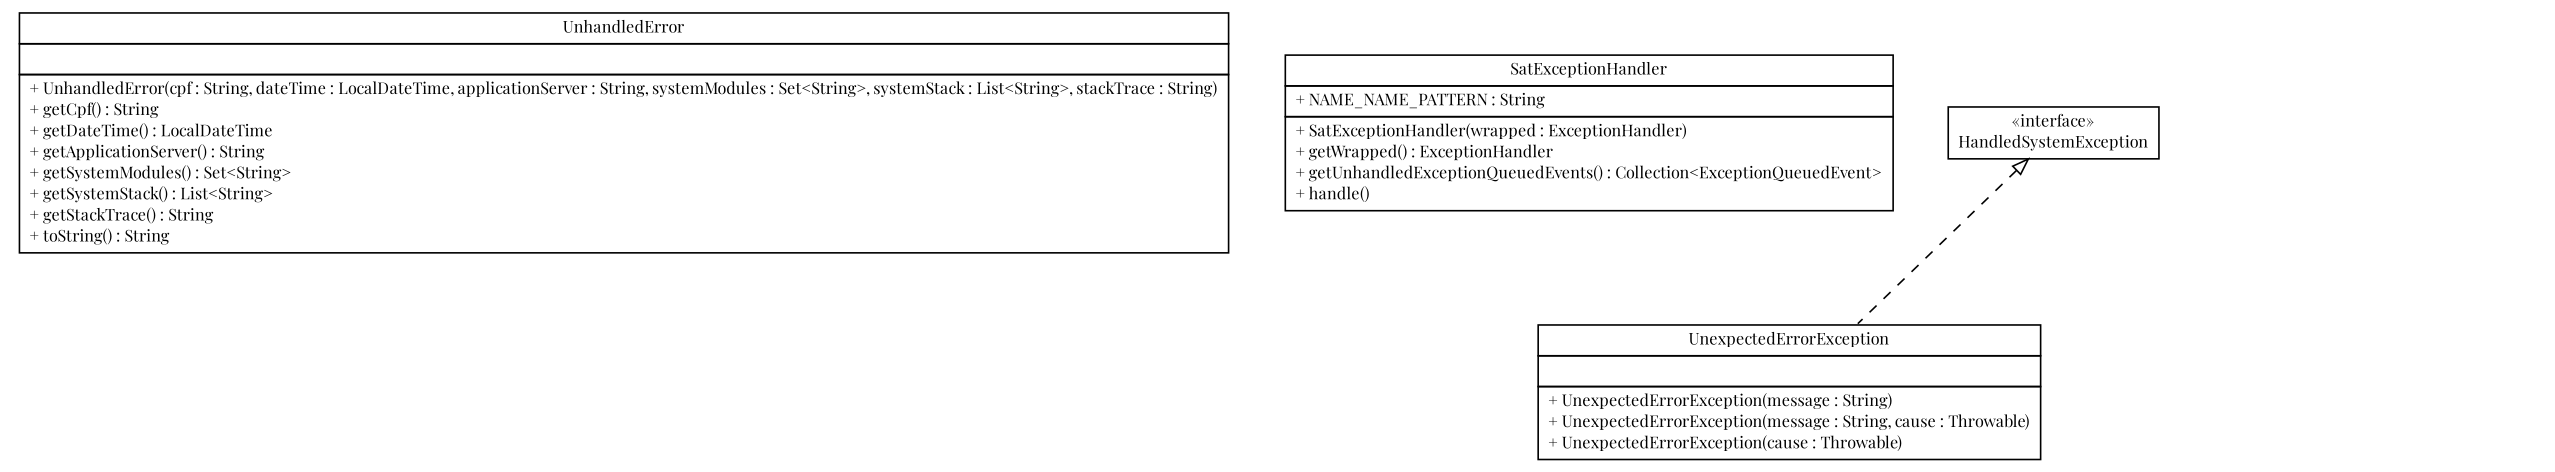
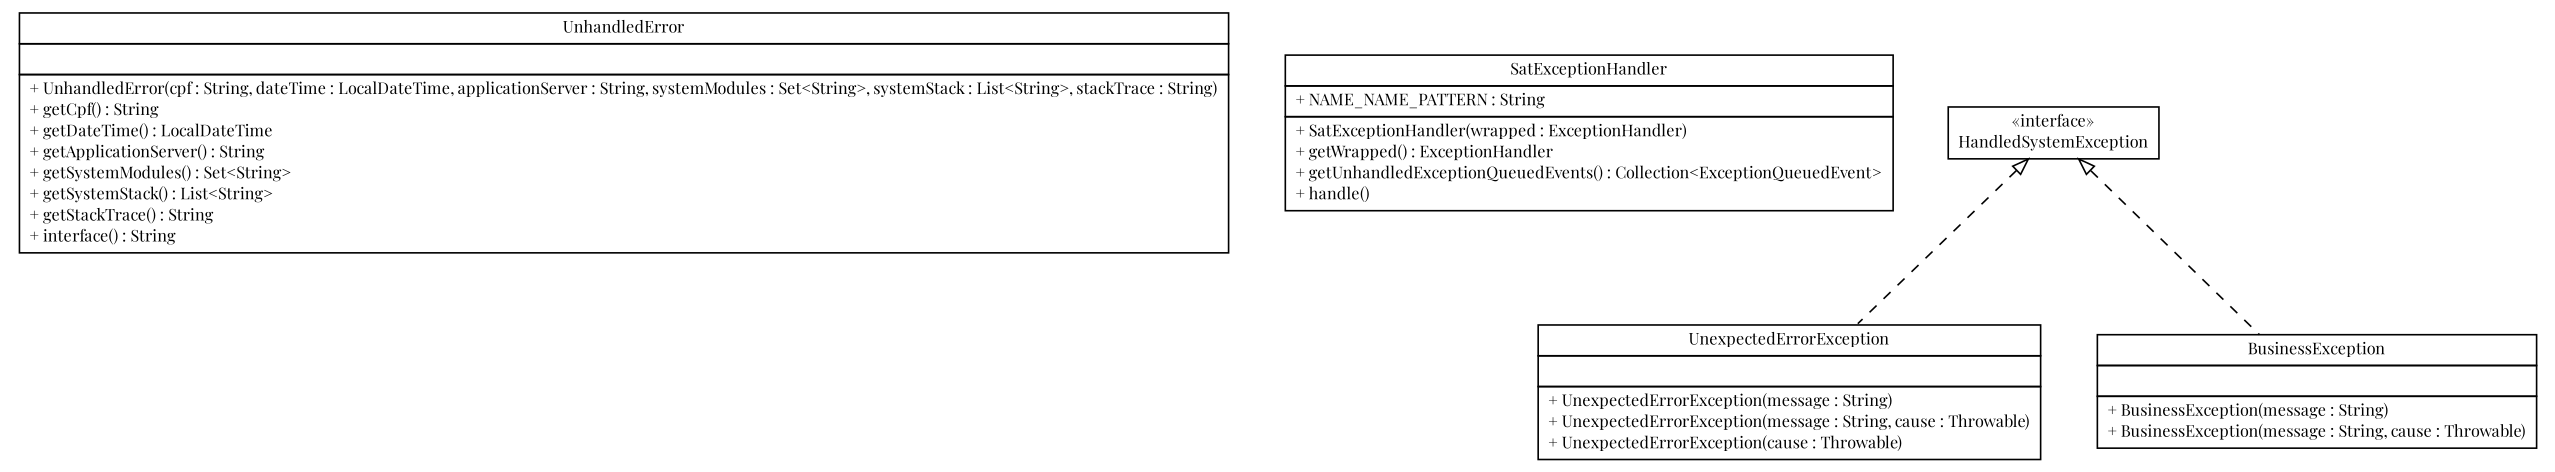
  digraph {
    fontname="Playfair Display"
    nodesep=0.25
    ranksep=0.5
    node [fontcolor=black fontname="Playfair Display" fontsize=10.0 shape=plaintext]
    edge [arrowtail=empty dir=back fontname="Playfair Display" fontsize=10 headport=p labelfontname=arial labelfontsize=10 style=dashed tailport=p]
-   n1 [label=<<table title="br.gov.to.sefaz.exception.UnhandledError" border="0" cellborder="1" cellspacing="0" cellpadding="2" port="p" href="./UnhandledError.html"> 		<tr><td><table border="0" cellspacing="0" cellpadding="1"> <tr><td align="center" balign="center"> UnhandledError </td></tr> 		</table></td></tr> 		<tr><td><table border="0" cellspacing="0" cellpadding="1"> <tr><td align="left" balign="left">  </td></tr> 		</table></td></tr> 		<tr><td><table border="0" cellspacing="0" cellpadding="1"> <tr><td align="left" balign="left"> + UnhandledError(cpf : String, dateTime : LocalDateTime, applicationServer : String, systemModules : Set&lt;String&gt;, systemStack : List&lt;String&gt;, stackTrace : String) </td></tr> <tr><td align="left" balign="left"> + getCpf() : String </td></tr> <tr><td align="left" balign="left"> + getDateTime() : LocalDateTime </td></tr> <tr><td align="left" balign="left"> + getApplicationServer() : String </td></tr> <tr><td align="left" balign="left"> + getSystemModules() : Set&lt;String&gt; </td></tr> <tr><td align="left" balign="left"> + getSystemStack() : List&lt;String&gt; </td></tr> <tr><td align="left" balign="left"> + getStackTrace() : String </td></tr> <tr><td align="left" balign="left"> + toString() : String </td></tr> 		</table></td></tr> 		</table>>]
+   n1 [label=<<table title="br.gov.to.sefaz.exception.UnhandledError" border="0" cellborder="1" cellspacing="0" cellpadding="2" port="p" href="./UnhandledError.html"> 		<tr><td><table border="0" cellspacing="0" cellpadding="1"> <tr><td align="center" balign="center"> UnhandledError </td></tr> 		</table></td></tr> 		<tr><td><table border="0" cellspacing="0" cellpadding="1"> <tr><td align="left" balign="left">  </td></tr> 		</table></td></tr> 		<tr><td><table border="0" cellspacing="0" cellpadding="1"> <tr><td align="left" balign="left"> + UnhandledError(cpf : String, dateTime : LocalDateTime, applicationServer : String, systemModules : Set&lt;String&gt;, systemStack : List&lt;String&gt;, stackTrace : String) </td></tr> <tr><td align="left" balign="left"> + getCpf() : String </td></tr> <tr><td align="left" balign="left"> + getDateTime() : LocalDateTime </td></tr> <tr><td align="left" balign="left"> + getApplicationServer() : String </td></tr> <tr><td align="left" balign="left"> + getSystemModules() : Set&lt;String&gt; </td></tr> <tr><td align="left" balign="left"> + getSystemStack() : List&lt;String&gt; </td></tr> <tr><td align="left" balign="left"> + getStackTrace() : String </td></tr> <tr><td align="left" balign="left"> + interface() : String </td></tr> 		</table></td></tr> 		</table>>]
    n2 [label=<<table title="br.gov.to.sefaz.exception.SatExceptionHandler" border="0" cellborder="1" cellspacing="0" cellpadding="2" port="p" href="./SatExceptionHandler.html"> 		<tr><td><table border="0" cellspacing="0" cellpadding="1"> <tr><td align="center" balign="center"> SatExceptionHandler </td></tr> 		</table></td></tr> 		<tr><td><table border="0" cellspacing="0" cellpadding="1"> <tr><td align="left" balign="left"> + NAME_NAME_PATTERN : String </td></tr> 		</table></td></tr> 		<tr><td><table border="0" cellspacing="0" cellpadding="1"> <tr><td align="left" balign="left"> + SatExceptionHandler(wrapped : ExceptionHandler) </td></tr> <tr><td align="left" balign="left"> + getWrapped() : ExceptionHandler </td></tr> <tr><td align="left" balign="left"> + getUnhandledExceptionQueuedEvents() : Collection&lt;ExceptionQueuedEvent&gt; </td></tr> <tr><td align="left" balign="left"> + handle() </td></tr> 		</table></td></tr> 		</table>>]
    n3 [label=<<table title="br.gov.to.sefaz.exception.UnexpectedErrorException" border="0" cellborder="1" cellspacing="0" cellpadding="2" port="p" href="./UnexpectedErrorException.html"> 		<tr><td><table border="0" cellspacing="0" cellpadding="1"> <tr><td align="center" balign="center"> UnexpectedErrorException </td></tr> 		</table></td></tr> 		<tr><td><table border="0" cellspacing="0" cellpadding="1"> <tr><td align="left" balign="left">  </td></tr> 		</table></td></tr> 		<tr><td><table border="0" cellspacing="0" cellpadding="1"> <tr><td align="left" balign="left"> + UnexpectedErrorException(message : String) </td></tr> <tr><td align="left" balign="left"> + UnexpectedErrorException(message : String, cause : Throwable) </td></tr> <tr><td align="left" balign="left"> + UnexpectedErrorException(cause : Throwable) </td></tr> 		</table></td></tr> 		</table>>]
    n4 [label=<<table title="br.gov.to.sefaz.exception.HandledSystemException" border="0" cellborder="1" cellspacing="0" cellpadding="2" port="p" href="./HandledSystemException.html"> 		<tr><td><table border="0" cellspacing="0" cellpadding="1"> <tr><td align="center" balign="center"> &#171;interface&#187; </td></tr> <tr><td align="center" balign="center"> HandledSystemException </td></tr> 		</table></td></tr> 		</table>>]
+   n5 [label=<<table title="br.gov.to.sefaz.exception.BusinessException" border="0" cellborder="1" cellspacing="0" cellpadding="2" port="p" href="./BusinessException.html"> 		<tr><td><table border="0" cellspacing="0" cellpadding="1"> <tr><td align="center" balign="center"> BusinessException </td></tr> 		</table></td></tr> 		<tr><td><table border="0" cellspacing="0" cellpadding="1"> <tr><td align="left" balign="left">  </td></tr> 		</table></td></tr> 		<tr><td><table border="0" cellspacing="0" cellpadding="1"> <tr><td align="left" balign="left"> + BusinessException(message : String) </td></tr> <tr><td align="left" balign="left"> + BusinessException(message : String, cause : Throwable) </td></tr> 		</table></td></tr> 		</table>>]
    n4 -> n3
+   n4 -> n5
  }
